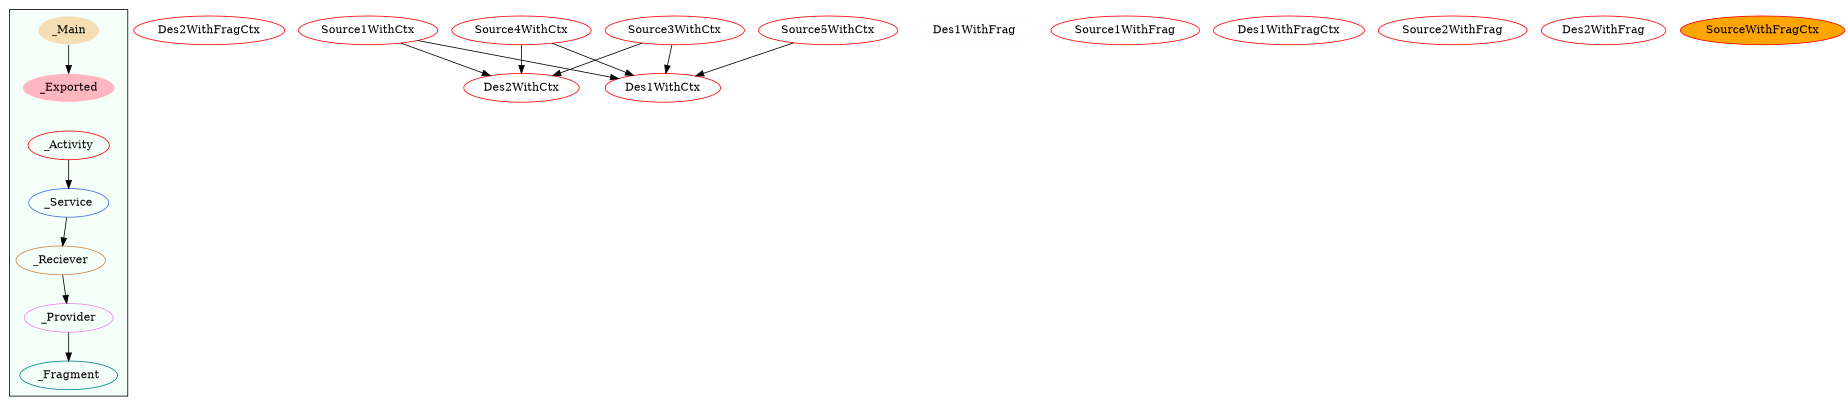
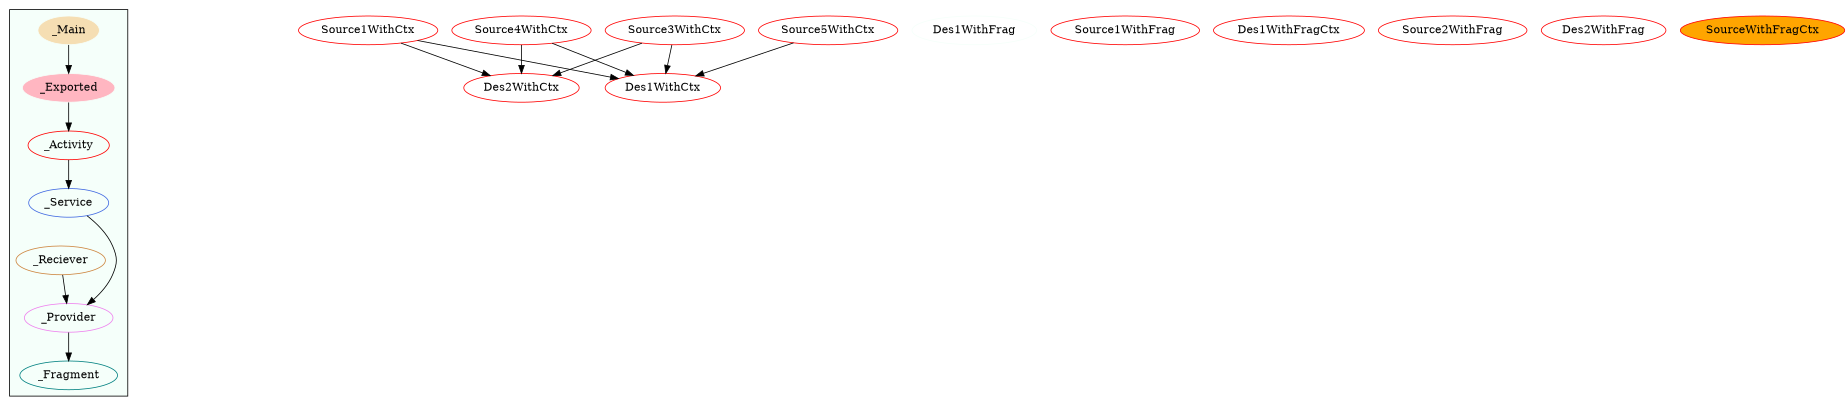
  digraph {
    node [color=red]
    _Activity
    _Service [color=royalblue]
    _Reciever [color=peru]
    _Provider [color=violet]
    _Fragment [color=teal]
    _Main [color=mintcream fillcolor=wheat style=filled]
    _Exported [color=mintcream fillcolor=lightpink style=filled]
-   Des2WithFragCtx
    Source3WithCtx
    Des2WithCtx
    Des1WithCtx
    Source1WithCtx
    Source4WithCtx
    Des1WithFrag [color=mintcream]
    Source5WithCtx
    Source1WithFrag
    Des1WithFragCtx
    Source2WithFrag
    Des2WithFrag
    SourceWithFragCtx [fillcolor=orange style=filled]
    subgraph cluster_1 {
      bgcolor=mintcream
      _Activity
      _Service
      _Reciever
      _Provider
      _Fragment
      _Main
      _Exported
    }
    _Activity -> _Service
-   _Service -> _Reciever
+   _Service -> _Provider
    _Reciever -> _Provider
    _Provider -> _Fragment
    _Main -> _Exported
+   _Exported -> _Activity
    Source3WithCtx -> Des2WithCtx
    Source3WithCtx -> Des1WithCtx
    Source1WithCtx -> Des2WithCtx
    Source1WithCtx -> Des1WithCtx
    Source4WithCtx -> Des2WithCtx
    Source4WithCtx -> Des1WithCtx
    Source5WithCtx -> Des1WithCtx
  }
